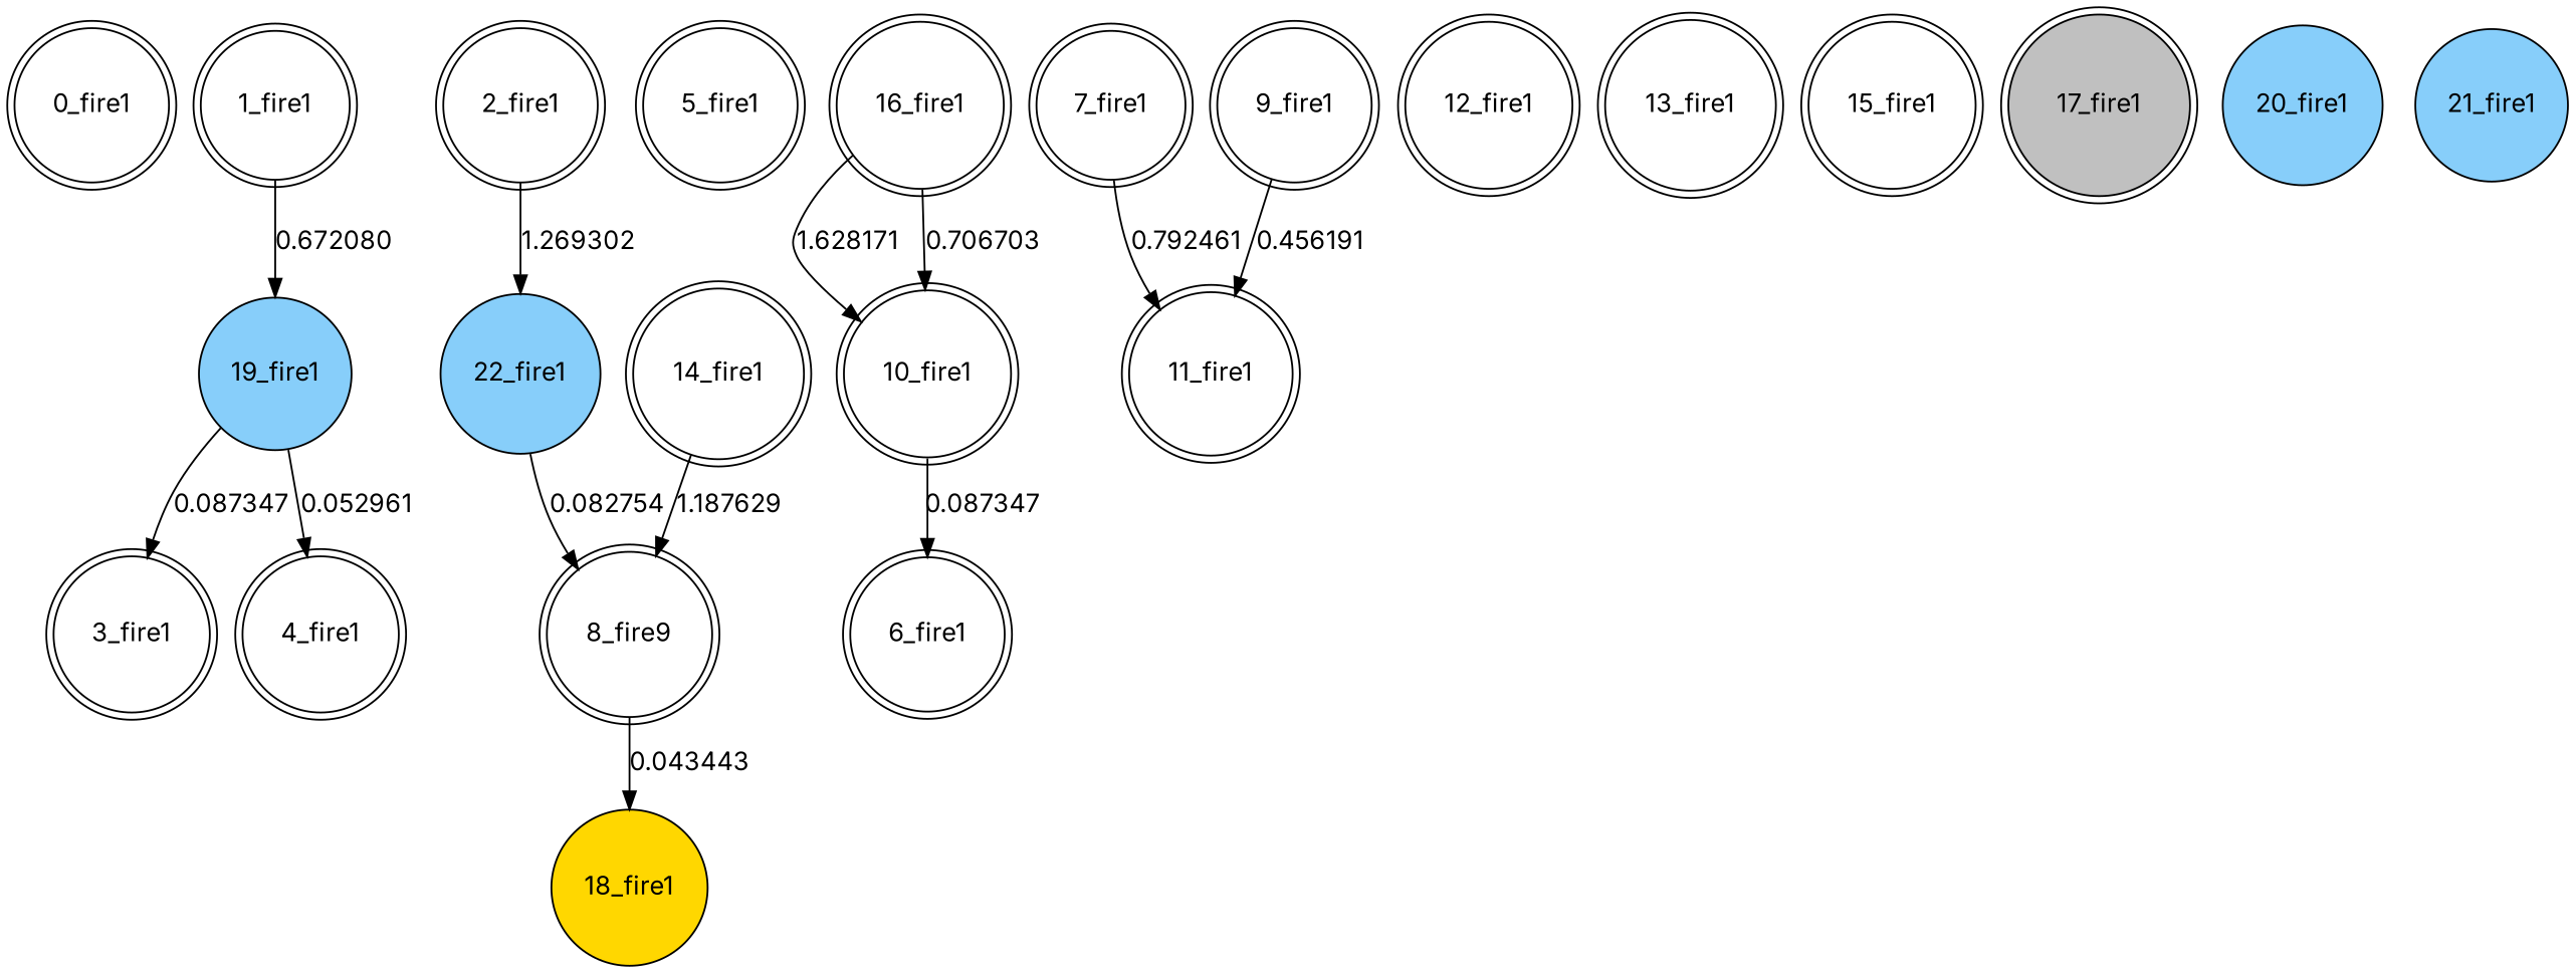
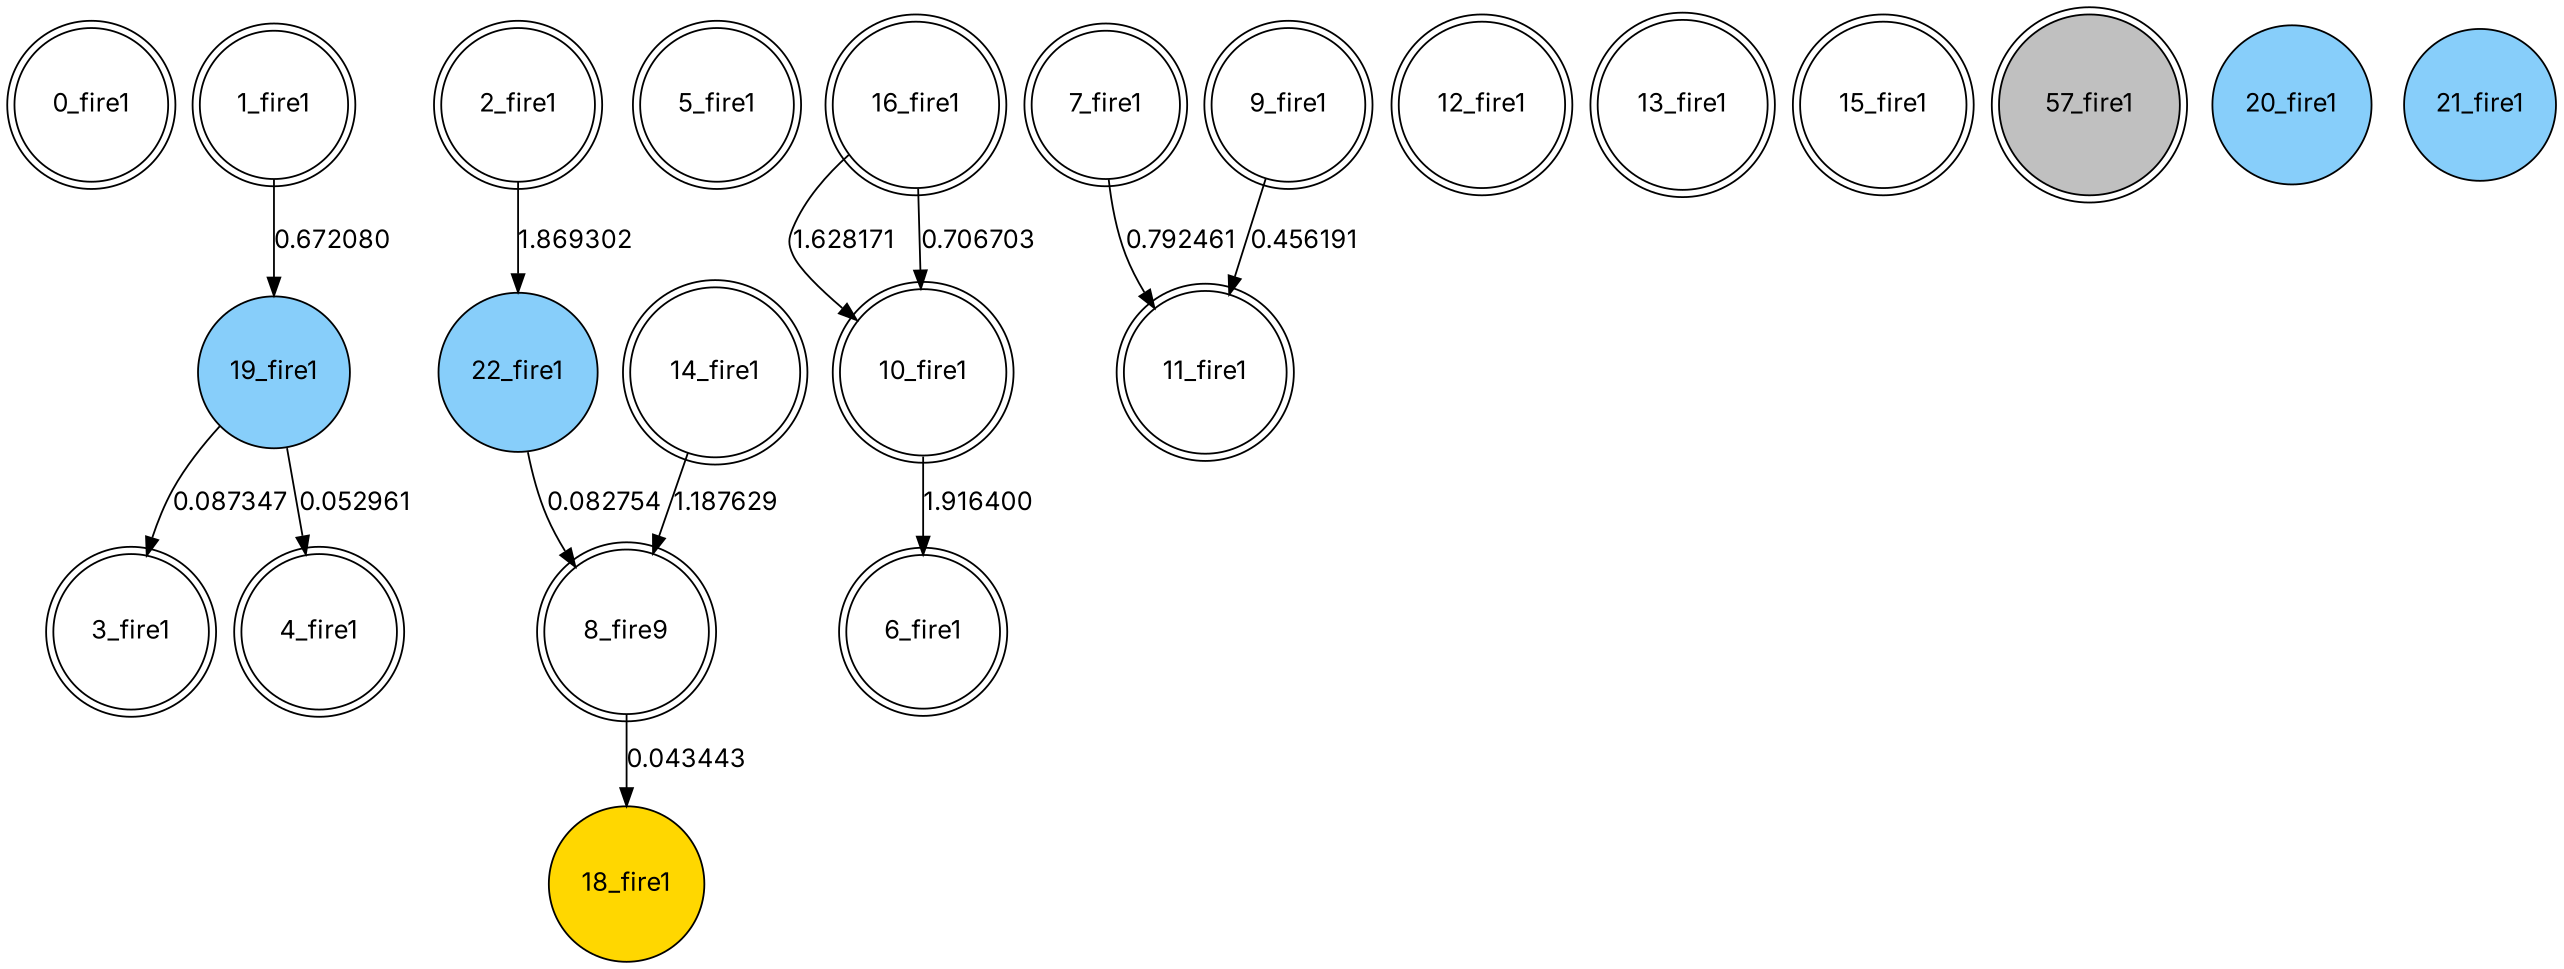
  digraph {
    fontname=Inter
    node [fontname=Inter shape=doublecircle]
    edge [fontname=Inter]
    n1 [label="0_fire1"]
    n2 [label="1_fire1"]
    n3 [fillcolor=lightskyblue label="19_fire1" shape=circle style=filled]
    n4 [label="3_fire1"]
    n5 [label="4_fire1"]
    n6 [label="2_fire1"]
    n7 [fillcolor=lightskyblue label="22_fire1" shape=circle style=filled]
    n8 [label="8_fire9"]
    n9 [label="5_fire1"]
    n10 [label="6_fire1"]
    n11 [label="7_fire1"]
    n12 [label="11_fire1"]
    n13 [fillcolor=gold label="18_fire1" shape=circle style=filled]
    n14 [label="9_fire1"]
    n15 [label="10_fire1"]
    n16 [label="12_fire1"]
    n17 [label="13_fire1"]
    n18 [label="14_fire1"]
    n19 [label="15_fire1"]
    n20 [label="16_fire1"]
-   n21 [fillcolor=gray label="17_fire1" style=filled]
+   n21 [fillcolor=gray label="57_fire1" style=filled]
    n22 [fillcolor=lightskyblue label="20_fire1" shape=circle style=filled]
    n23 [fillcolor=lightskyblue label="21_fire1" shape=circle style=filled]
    n2 -> n3 [label=0.672080]
    n3 -> n4 [label=0.087347]
    n3 -> n5 [label=0.052961]
-   n6 -> n7 [label=1.269302]
+   n6 -> n7 [label=1.869302]
    n7 -> n8 [label=0.082754]
    n8 -> n13 [label=0.043443]
    n11 -> n12 [label=0.792461]
    n14 -> n12 [label=0.456191]
-   n15 -> n10 [label=0.087347]
+   n15 -> n10 [label=1.916400]
    n18 -> n8 [label=1.187629]
    n20 -> n15 [label=1.628171]
    n20 -> n15 [label=0.706703]
  }
